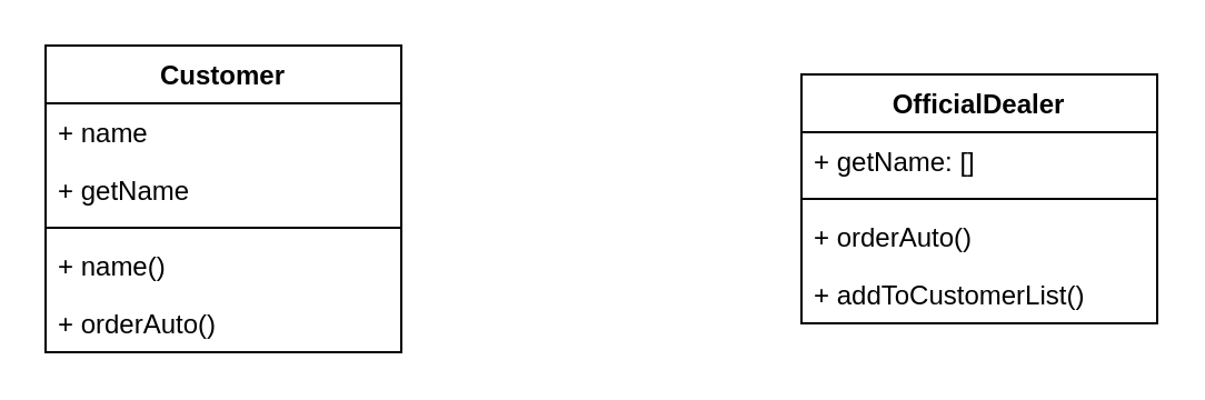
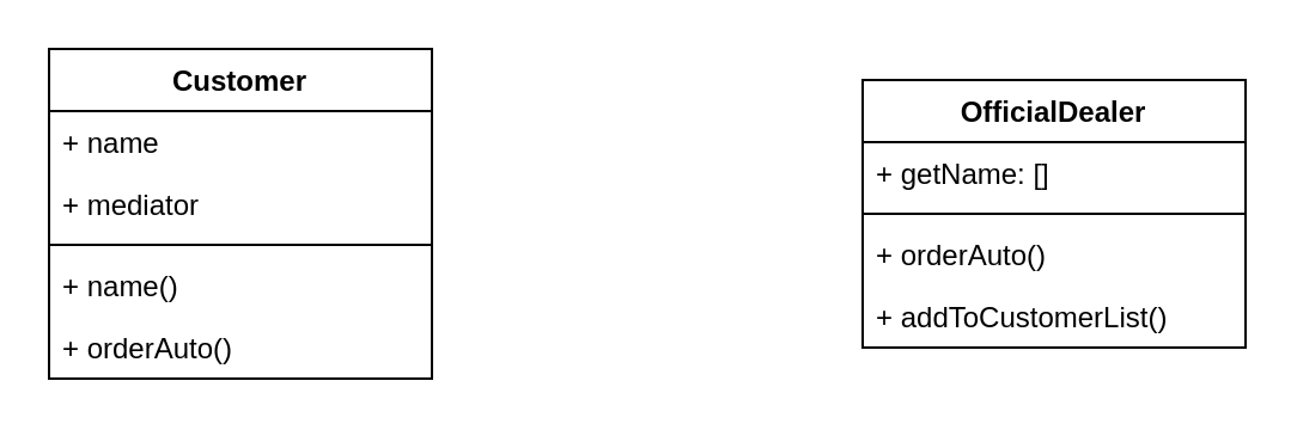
  <mxCell id="0" />
  <mxCell id="1" parent="0" />
  <mxCell id="2" value="Customer" style="swimlane;fontStyle=1;align=center;verticalAlign=top;childLayout=stackLayout;horizontal=1;startSize=26;horizontalStack=0;resizeParent=1;resizeParentMax=0;resizeLast=0;collapsible=1;marginBottom=0;" vertex="1" parent="1"><mxGeometry x="20" y="20" width="160" height="138" as="geometry" /></mxCell>
  <mxCell id="3" value="+ name" style="text;strokeColor=none;fillColor=none;align=left;verticalAlign=top;spacingLeft=4;spacingRight=4;overflow=hidden;rotatable=0;points=[[0,0.5],[1,0.5]];portConstraint=eastwest;" vertex="1" parent="2"><mxGeometry y="26" width="160" height="26" as="geometry" /></mxCell>
- <mxCell id="4" value="+ getName&#10;" style="text;strokeColor=none;fillColor=none;align=left;verticalAlign=top;spacingLeft=4;spacingRight=4;overflow=hidden;rotatable=0;points=[[0,0.5],[1,0.5]];portConstraint=eastwest;" vertex="1" parent="2"><mxGeometry y="52" width="160" height="26" as="geometry" /></mxCell>
+ <mxCell id="4" value="+ mediator&#10;" style="text;strokeColor=none;fillColor=none;align=left;verticalAlign=top;spacingLeft=4;spacingRight=4;overflow=hidden;rotatable=0;points=[[0,0.5],[1,0.5]];portConstraint=eastwest;" vertex="1" parent="2"><mxGeometry y="52" width="160" height="26" as="geometry" /></mxCell>
  <mxCell id="5" value="" style="line;strokeWidth=1;fillColor=none;align=left;verticalAlign=middle;spacingTop=-1;spacingLeft=3;spacingRight=3;rotatable=0;labelPosition=right;points=[];portConstraint=eastwest;" vertex="1" parent="2"><mxGeometry y="78" width="160" height="8" as="geometry" /></mxCell>
  <mxCell id="6" value="+ name()" style="text;strokeColor=none;fillColor=none;align=left;verticalAlign=top;spacingLeft=4;spacingRight=4;overflow=hidden;rotatable=0;points=[[0,0.5],[1,0.5]];portConstraint=eastwest;" vertex="1" parent="2"><mxGeometry y="86" width="160" height="26" as="geometry" /></mxCell>
  <mxCell id="7" value="+ orderAuto()" style="text;strokeColor=none;fillColor=none;align=left;verticalAlign=top;spacingLeft=4;spacingRight=4;overflow=hidden;rotatable=0;points=[[0,0.5],[1,0.5]];portConstraint=eastwest;" vertex="1" parent="2"><mxGeometry y="112" width="160" height="26" as="geometry" /></mxCell>
  <mxCell id="8" value="OfficialDealer" style="swimlane;fontStyle=1;align=center;verticalAlign=top;childLayout=stackLayout;horizontal=1;startSize=26;horizontalStack=0;resizeParent=1;resizeParentMax=0;resizeLast=0;collapsible=1;marginBottom=0;" vertex="1" parent="1"><mxGeometry x="360" y="33" width="160" height="112" as="geometry" /></mxCell>
  <mxCell id="9" value="+ getName: []" style="text;strokeColor=none;fillColor=none;align=left;verticalAlign=top;spacingLeft=4;spacingRight=4;overflow=hidden;rotatable=0;points=[[0,0.5],[1,0.5]];portConstraint=eastwest;" vertex="1" parent="8"><mxGeometry y="26" width="160" height="26" as="geometry" /></mxCell>
  <mxCell id="10" value="" style="line;strokeWidth=1;fillColor=none;align=left;verticalAlign=middle;spacingTop=-1;spacingLeft=3;spacingRight=3;rotatable=0;labelPosition=right;points=[];portConstraint=eastwest;" vertex="1" parent="8"><mxGeometry y="52" width="160" height="8" as="geometry" /></mxCell>
  <mxCell id="11" value="+ orderAuto()" style="text;strokeColor=none;fillColor=none;align=left;verticalAlign=top;spacingLeft=4;spacingRight=4;overflow=hidden;rotatable=0;points=[[0,0.5],[1,0.5]];portConstraint=eastwest;" vertex="1" parent="8"><mxGeometry y="60" width="160" height="26" as="geometry" /></mxCell>
  <mxCell id="12" value="+ addToCustomerList()" style="text;strokeColor=none;fillColor=none;align=left;verticalAlign=top;spacingLeft=4;spacingRight=4;overflow=hidden;rotatable=0;points=[[0,0.5],[1,0.5]];portConstraint=eastwest;" vertex="1" parent="8"><mxGeometry y="86" width="160" height="26" as="geometry" /></mxCell>
